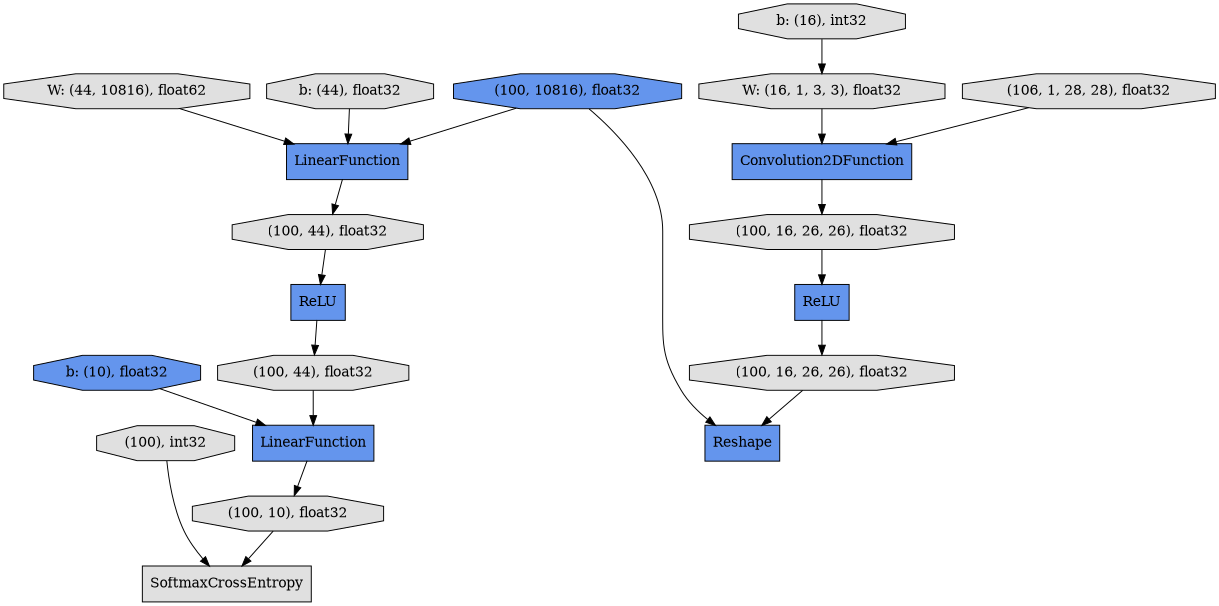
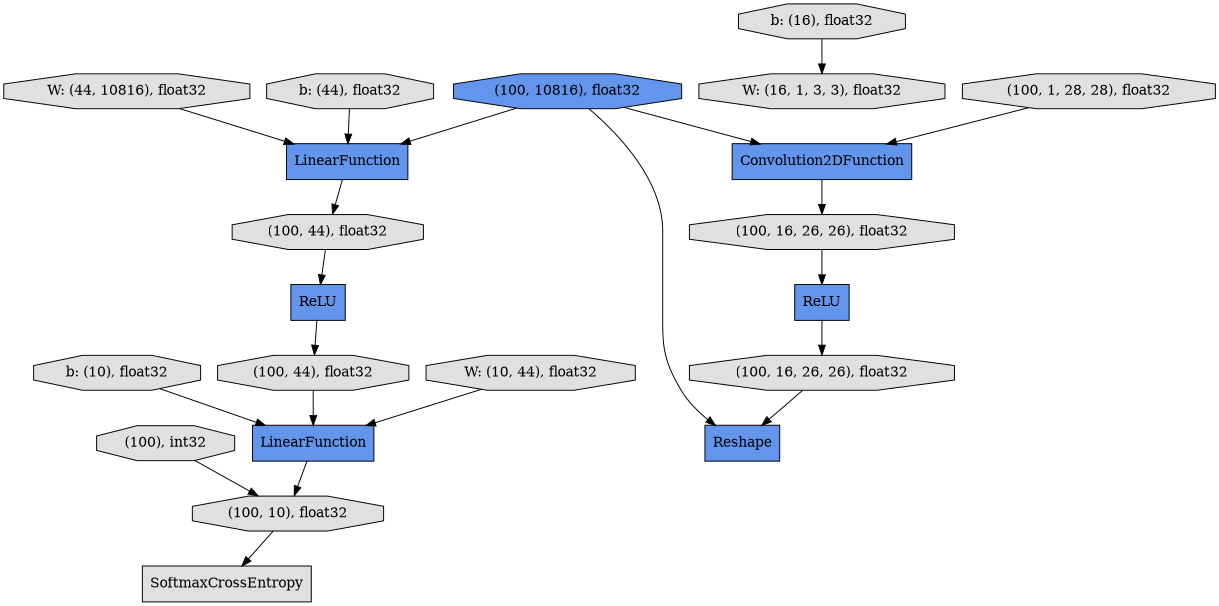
  digraph {
    rankdir=TB
    node [fillcolor="#E0E0E0" shape=octagon style=filled]
    n1 [label="(100), int32"]
    n2 [label=SoftmaxCrossEntropy shape=record]
-   n3 [fillcolor="#6495ED" label="b: (10), float32"]
+   n3 [label="b: (10), float32"]
    n4 [fillcolor="#6495ED" label=LinearFunction shape=record]
    n5 [label="(100, 10), float32"]
    n6 [fillcolor="#6495ED" label=LinearFunction shape=record]
    n7 [label="(100, 44), float32"]
    n8 [fillcolor="#6495ED" label=ReLU shape=record]
    n9 [label="(100, 44), float32"]
    n10 [fillcolor="#6495ED" label=Convolution2DFunction shape=record]
    n11 [label="(100, 16, 26, 26), float32"]
    n12 [fillcolor="#6495ED" label=ReLU shape=record]
    n13 [label="W: (16, 1, 3, 3), float32"]
-   n14 [label="(106, 1, 28, 28), float32"]
+   n14 [label="(100, 1, 28, 28), float32"]
    n15 [label="(100, 16, 26, 26), float32"]
    n16 [fillcolor="#6495ED" label=Reshape shape=record]
-   n17 [label="W: (44, 10816), float62"]
-   n18 [label="b: (16), int32"]
+   n17 [label="W: (44, 10816), float32"]
+   n18 [label="b: (16), float32"]
    n19 [label="b: (44), float32"]
    n20 [fillcolor="#6495ED" label="(100, 10816), float32"]
-   n1 -> n2
+   n21 [label="W: (10, 44), float32"]
+   n1 -> n5
    n3 -> n4
    n4 -> n5
    n5 -> n2
    n6 -> n7
    n7 -> n8
    n8 -> n9
    n9 -> n4
    n10 -> n11
    n11 -> n12
    n12 -> n15
-   n13 -> n10
+   n20 -> n10
    n14 -> n10
    n15 -> n16
    n17 -> n6
    n18 -> n13
    n19 -> n6
    n20 -> n6
    n20 -> n16
+   n21 -> n4
  }
